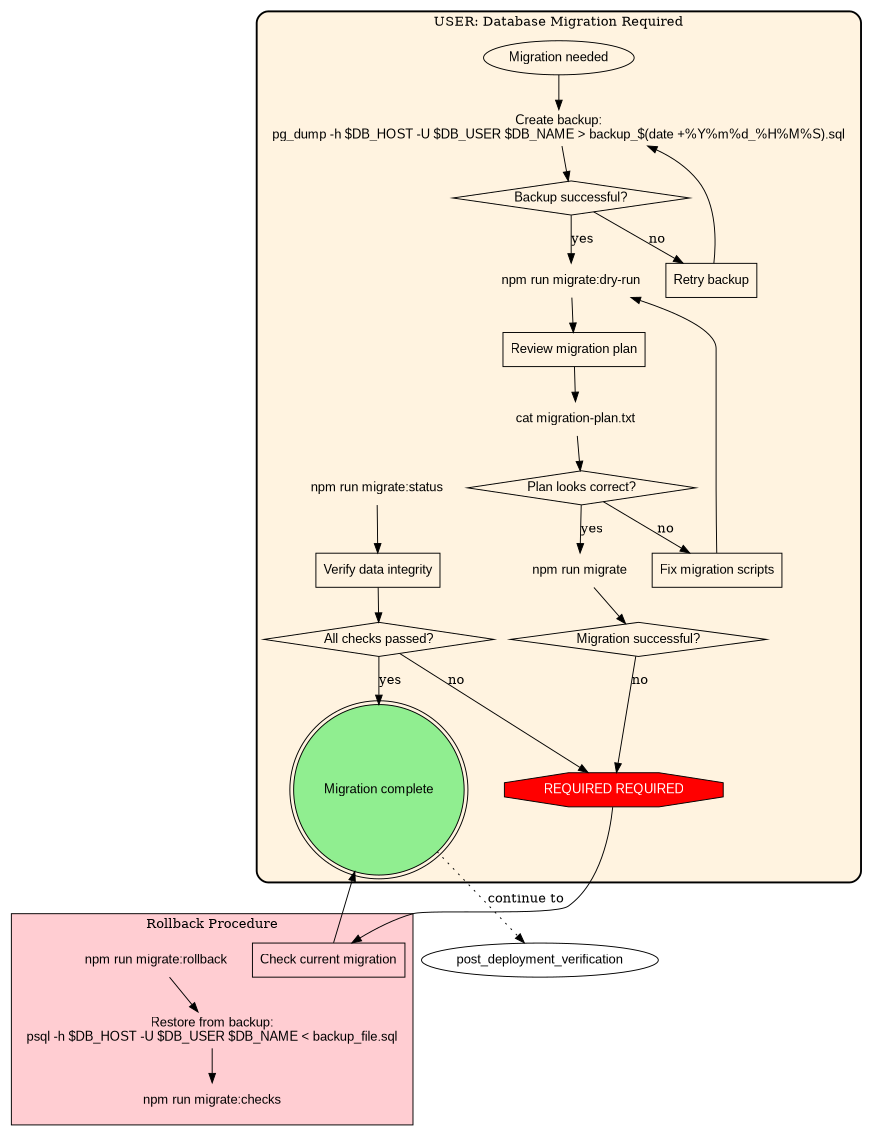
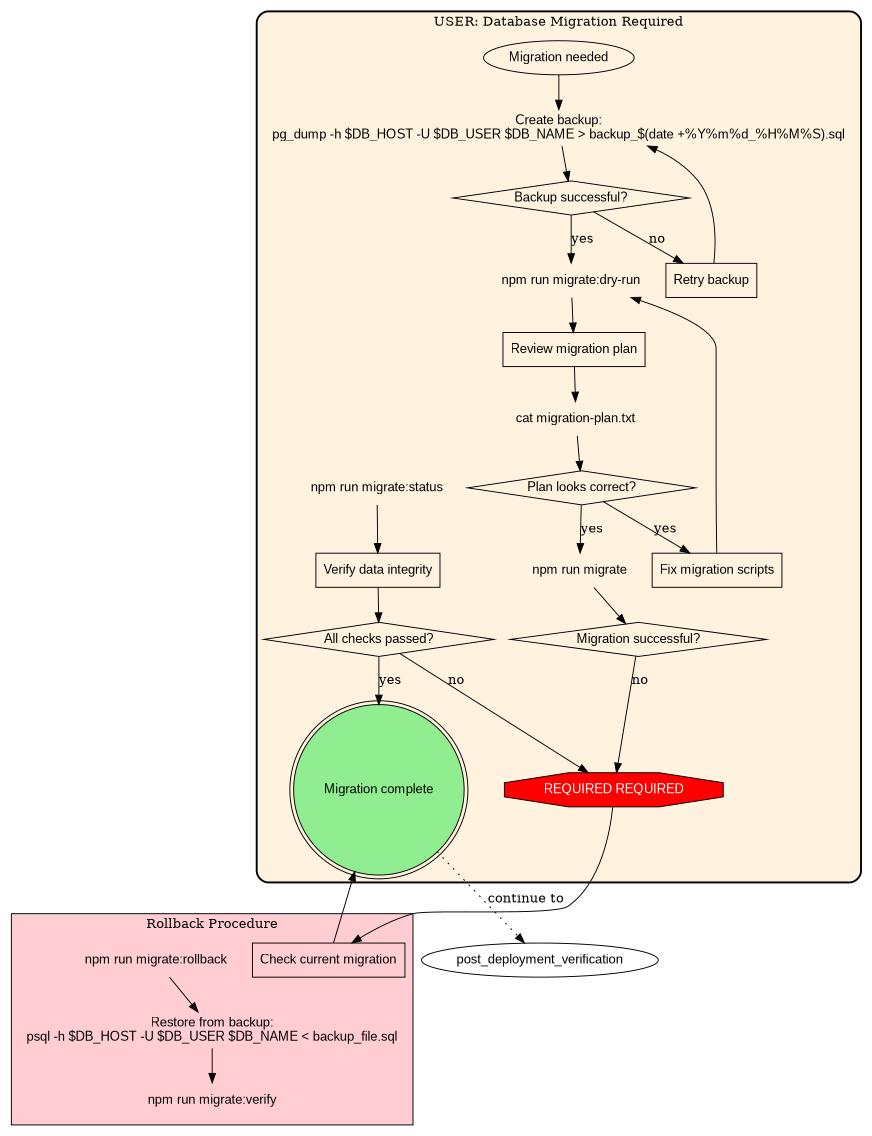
  digraph {
    rankdir=TB
    node [fontname=Arial shape=plaintext]
    "Migration needed" [shape=ellipse]
    "Create backup:\npg_dump -h $DB_HOST -U $DB_USER $DB_NAME > backup_$(date +%Y%m%d_%H%M%S).sql"
    "Backup successful?" [shape=diamond]
    "Retry backup" [shape=box]
    "npm run migrate:dry-run"
    "Review migration plan" [shape=box]
    "cat migration-plan.txt"
    "Plan looks correct?" [shape=diamond]
    "Fix migration scripts" [shape=box]
    "npm run migrate"
    "Migration successful?" [shape=diamond]
    "npm run migrate:status"
    n13 [fillcolor=red fontcolor=white label="REQUIRED REQUIRED" shape=octagon style=filled]
    "Verify data integrity" [shape=box]
    "All checks passed?" [shape=diamond]
    "Migration complete" [fillcolor=lightgreen shape=doublecircle style=filled]
    "Check current migration" [shape=box]
    "npm run migrate:rollback"
    "Restore from backup:\npsql -h $DB_HOST -U $DB_USER $DB_NAME < backup_file.sql"
-   "npm run migrate:verify" [label="npm run migrate:checks"]
+   "npm run migrate:verify"
    post_deployment_verification [shape=""]
    subgraph cluster_1 {
      bgcolor="#fff3e0"
      label="USER: Database Migration Required"
      style="rounded,bold"
      "Migration needed"
      "Create backup:\npg_dump -h $DB_HOST -U $DB_USER $DB_NAME > backup_$(date +%Y%m%d_%H%M%S).sql"
      "Backup successful?"
      "Retry backup"
      "npm run migrate:dry-run"
      "Review migration plan"
      "cat migration-plan.txt"
      "Plan looks correct?"
      "Fix migration scripts"
      "npm run migrate"
      "Migration successful?"
      "npm run migrate:status"
      n13
      "Verify data integrity"
      "All checks passed?"
      "Migration complete"
    }
    subgraph cluster_2 {
      bgcolor="#ffcdd2"
      label="Rollback Procedure"
      "Check current migration"
      "npm run migrate:rollback"
      "Restore from backup:\npsql -h $DB_HOST -U $DB_USER $DB_NAME < backup_file.sql"
      "npm run migrate:verify"
    }
    "Migration needed" -> "Create backup:\npg_dump -h $DB_HOST -U $DB_USER $DB_NAME > backup_$(date +%Y%m%d_%H%M%S).sql"
    "Create backup:\npg_dump -h $DB_HOST -U $DB_USER $DB_NAME > backup_$(date +%Y%m%d_%H%M%S).sql" -> "Backup successful?"
    "Backup successful?" -> "Retry backup" [label=no]
    "Backup successful?" -> "npm run migrate:dry-run" [label=yes]
    "Retry backup" -> "Create backup:\npg_dump -h $DB_HOST -U $DB_USER $DB_NAME > backup_$(date +%Y%m%d_%H%M%S).sql"
    "npm run migrate:dry-run" -> "Review migration plan"
    "Review migration plan" -> "cat migration-plan.txt"
    "cat migration-plan.txt" -> "Plan looks correct?"
-   "Plan looks correct?" -> "Fix migration scripts" [label=no]
+   "Plan looks correct?" -> "Fix migration scripts" [label=yes]
    "Plan looks correct?" -> "npm run migrate" [label=yes]
    "Fix migration scripts" -> "npm run migrate:dry-run"
    "npm run migrate" -> "Migration successful?"
    "Migration successful?" -> n13 [label=no]
    "npm run migrate:status" -> "Verify data integrity"
    n13 -> "Check current migration"
    "Verify data integrity" -> "All checks passed?"
    "All checks passed?" -> n13 [label=no]
    "All checks passed?" -> "Migration complete" [label=yes]
    "Migration complete" -> post_deployment_verification [label="continue to" style=dotted]
    "Check current migration" -> "Migration complete"
    "npm run migrate:rollback" -> "Restore from backup:\npsql -h $DB_HOST -U $DB_USER $DB_NAME < backup_file.sql"
    "Restore from backup:\npsql -h $DB_HOST -U $DB_USER $DB_NAME < backup_file.sql" -> "npm run migrate:verify"
  }
